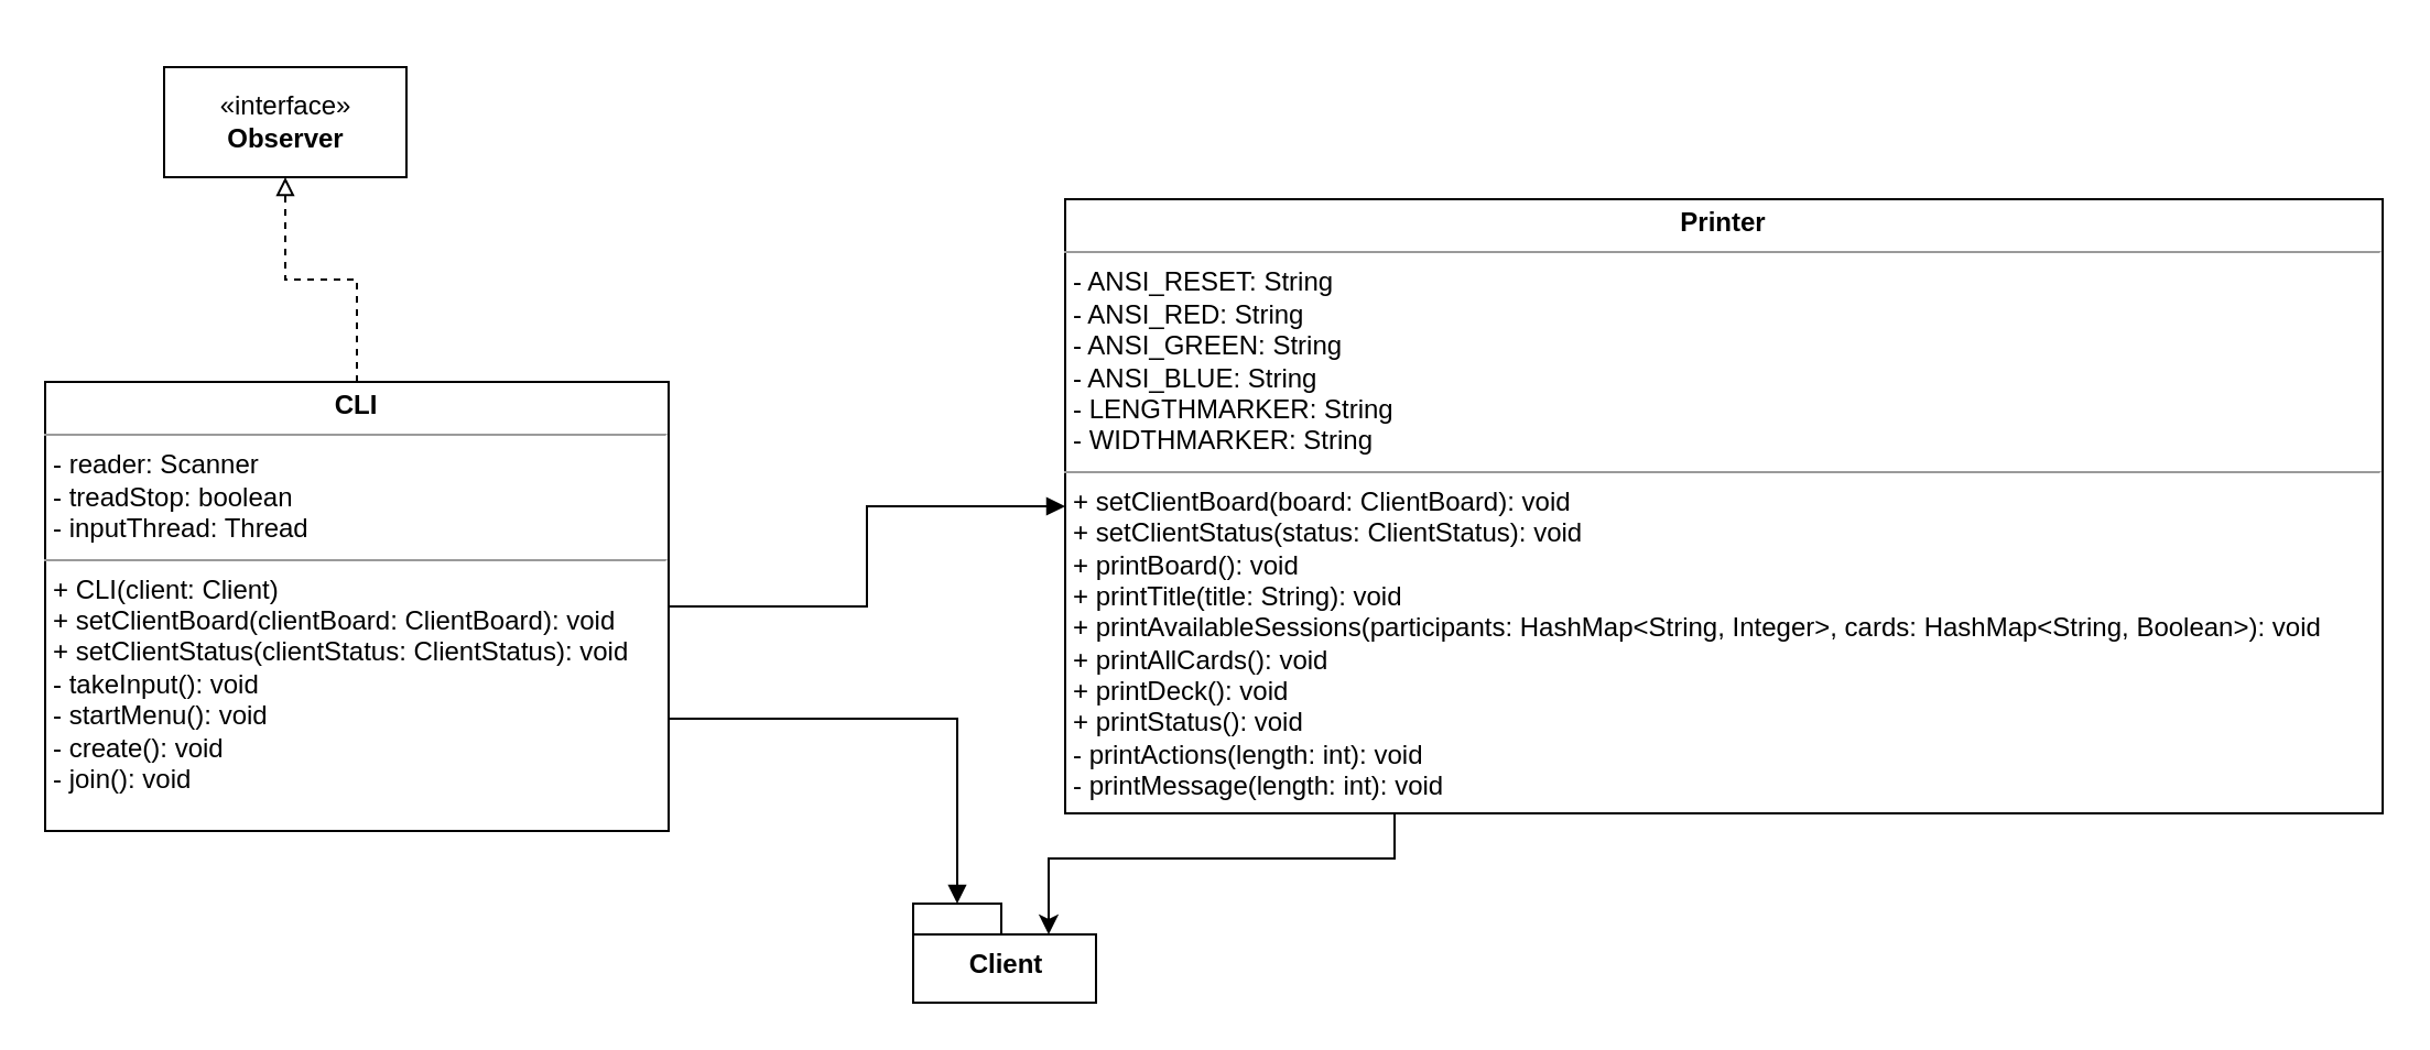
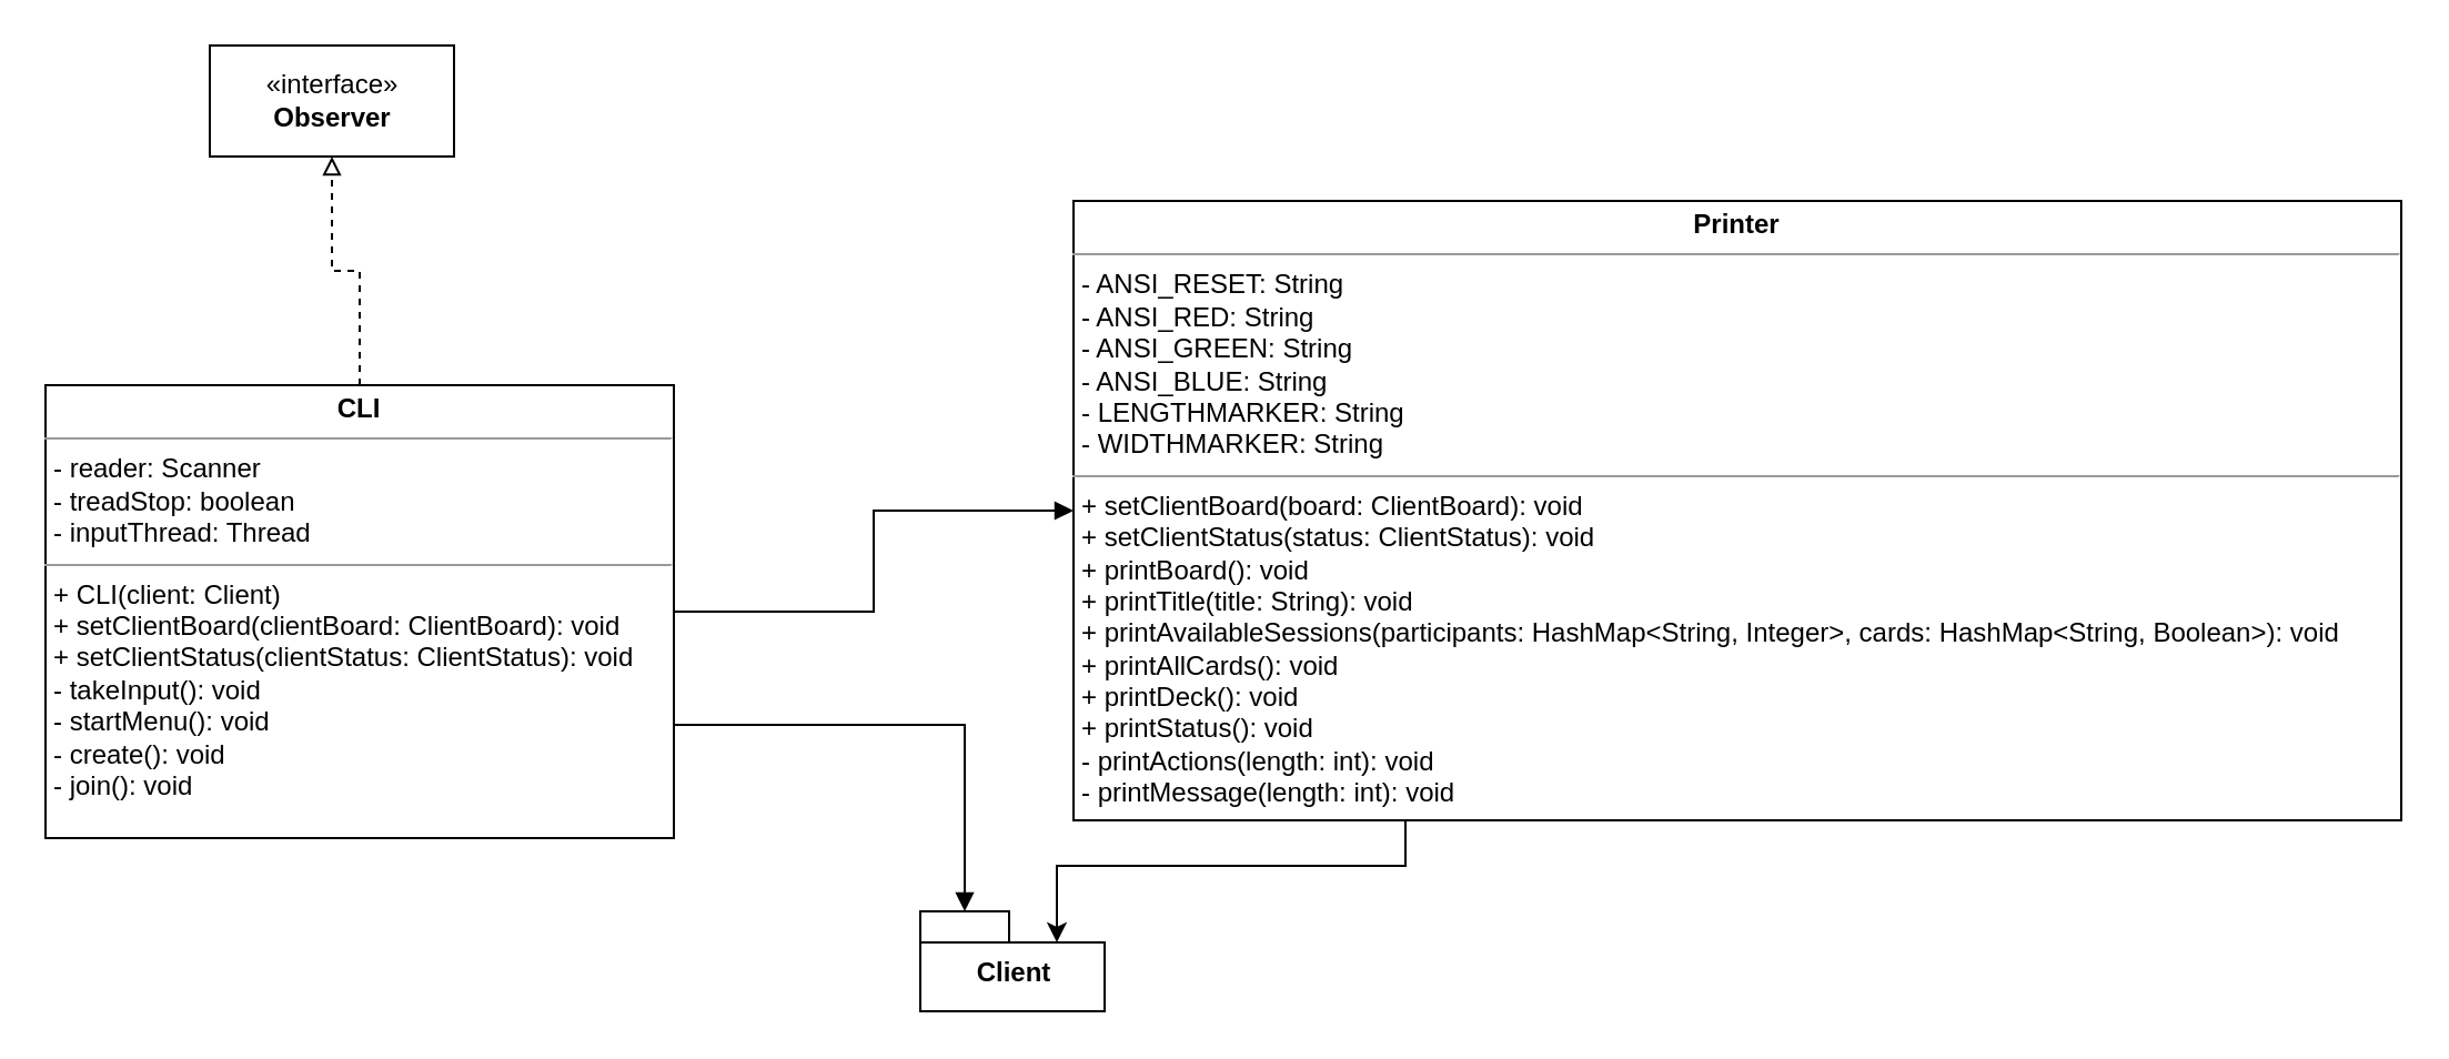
  <mxCell id="0" />
  <mxCell id="1" parent="0" />
- <mxCell id="2" value="«interface»&lt;br&gt;&lt;b&gt;Observer&lt;/b&gt;" style="html=1;" parent="1" vertex="1"><mxGeometry x="74" y="30" width="110" height="50" as="geometry" /></mxCell>
+ <mxCell id="2" value="«interface»&lt;br&gt;&lt;b&gt;Observer&lt;/b&gt;" style="html=1;" parent="1" vertex="1"><mxGeometry x="94" y="20" width="110" height="50" as="geometry" /></mxCell>
  <mxCell id="3" style="edgeStyle=orthogonalEdgeStyle;rounded=0;orthogonalLoop=1;jettySize=auto;html=1;endArrow=block;endFill=1;" parent="1" source="6" target="8" edge="1"><mxGeometry relative="1" as="geometry" /></mxCell>
  <mxCell id="4" style="edgeStyle=orthogonalEdgeStyle;rounded=0;orthogonalLoop=1;jettySize=auto;html=1;endArrow=block;endFill=0;dashed=1;" parent="1" source="6" target="2" edge="1"><mxGeometry relative="1" as="geometry" /></mxCell>
  <mxCell id="5" style="edgeStyle=orthogonalEdgeStyle;rounded=0;orthogonalLoop=1;jettySize=auto;html=1;entryX=0;entryY=0;entryDx=20;entryDy=0;entryPerimeter=0;endArrow=block;endFill=1;exitX=1;exitY=0.75;exitDx=0;exitDy=0;" parent="1" source="6" target="9" edge="1"><mxGeometry relative="1" as="geometry" /></mxCell>
  <mxCell id="6" value="&lt;p style=&quot;margin: 0px ; margin-top: 4px ; text-align: center&quot;&gt;&lt;b&gt;CLI&lt;/b&gt;&lt;/p&gt;&lt;hr size=&quot;1&quot;&gt;&lt;p style=&quot;margin: 0px ; margin-left: 4px&quot;&gt;- reader: Scanner&lt;br&gt;&lt;/p&gt;&lt;p style=&quot;margin: 0px ; margin-left: 4px&quot;&gt;- treadStop: boolean&lt;/p&gt;&lt;p style=&quot;margin: 0px ; margin-left: 4px&quot;&gt;- inputThread: Thread&lt;/p&gt;&lt;hr size=&quot;1&quot;&gt;&lt;p style=&quot;margin: 0px ; margin-left: 4px&quot;&gt;+ CLI(client: Client)&lt;br&gt;&lt;/p&gt;&lt;p style=&quot;margin: 0px ; margin-left: 4px&quot;&gt;+ setClientBoard(clientBoard: ClientBoard): void&lt;/p&gt;&lt;p style=&quot;margin: 0px ; margin-left: 4px&quot;&gt;+ setClientStatus(clientStatus: ClientStatus): void&lt;/p&gt;&lt;p style=&quot;margin: 0px ; margin-left: 4px&quot;&gt;- takeInput(): void&lt;/p&gt;&lt;p style=&quot;margin: 0px ; margin-left: 4px&quot;&gt;- startMenu(): void&lt;/p&gt;&lt;p style=&quot;margin: 0px ; margin-left: 4px&quot;&gt;- create(): void&lt;/p&gt;&lt;p style=&quot;margin: 0px ; margin-left: 4px&quot;&gt;- join(): void&lt;/p&gt;" style="verticalAlign=top;align=left;overflow=fill;fontSize=12;fontFamily=Helvetica;html=1;" parent="1" vertex="1"><mxGeometry x="20" y="173" width="283" height="204" as="geometry" /></mxCell>
  <mxCell id="7" style="edgeStyle=orthogonalEdgeStyle;rounded=0;orthogonalLoop=1;jettySize=auto;html=1;entryX=0;entryY=0;entryDx=61.5;entryDy=14;entryPerimeter=0;exitX=0.25;exitY=1;exitDx=0;exitDy=0;" edge="1" parent="1" source="8" target="9"><mxGeometry relative="1" as="geometry" /></mxCell>
  <mxCell id="8" value="&lt;p style=&quot;margin: 0px ; margin-top: 4px ; text-align: center&quot;&gt;&lt;b&gt;Printer&lt;/b&gt;&lt;/p&gt;&lt;hr size=&quot;1&quot;&gt;&lt;p style=&quot;margin: 0px ; margin-left: 4px&quot;&gt;- ANSI_RESET: String&lt;/p&gt;&lt;p style=&quot;margin: 0px ; margin-left: 4px&quot;&gt;- ANSI_RED: String&lt;/p&gt;&lt;p style=&quot;margin: 0px ; margin-left: 4px&quot;&gt;- ANSI_GREEN: String&lt;/p&gt;&lt;p style=&quot;margin: 0px ; margin-left: 4px&quot;&gt;- ANSI_BLUE: String&lt;/p&gt;&lt;p style=&quot;margin: 0px ; margin-left: 4px&quot;&gt;- LENGTHMARKER: String&lt;/p&gt;&lt;p style=&quot;margin: 0px ; margin-left: 4px&quot;&gt;- WIDTHMARKER: String&lt;/p&gt;&lt;hr size=&quot;1&quot;&gt;&lt;p style=&quot;margin: 0px ; margin-left: 4px&quot;&gt;+ setClientBoard(board: ClientBoard): void&lt;/p&gt;&lt;p style=&quot;margin: 0px ; margin-left: 4px&quot;&gt;+ setClientStatus(status: ClientStatus): void&lt;/p&gt;&lt;p style=&quot;margin: 0px ; margin-left: 4px&quot;&gt;+ printBoard(): void&lt;/p&gt;&lt;p style=&quot;margin: 0px ; margin-left: 4px&quot;&gt;+ printTitle(title: String): void&lt;/p&gt;&lt;p style=&quot;margin: 0px ; margin-left: 4px&quot;&gt;+ printAvailableSessions(participants: HashMap&amp;lt;String, Integer&amp;gt;, cards: HashMap&amp;lt;String, Boolean&amp;gt;): void&lt;/p&gt;&lt;p style=&quot;margin: 0px ; margin-left: 4px&quot;&gt;+ printAllCards(): void&lt;/p&gt;&lt;p style=&quot;margin: 0px ; margin-left: 4px&quot;&gt;+ printDeck(): void&lt;/p&gt;&lt;p style=&quot;margin: 0px ; margin-left: 4px&quot;&gt;+ printStatus(): void&lt;/p&gt;&lt;p style=&quot;margin: 0px ; margin-left: 4px&quot;&gt;- printActions(length: int): void&lt;/p&gt;&lt;p style=&quot;margin: 0px ; margin-left: 4px&quot;&gt;- printMessage(length: int): void&lt;/p&gt;&lt;p style=&quot;margin: 0px ; margin-left: 4px&quot;&gt;&lt;br&gt;&lt;/p&gt;&lt;p style=&quot;margin: 0px ; margin-left: 4px&quot;&gt;&lt;br&gt;&lt;/p&gt;" style="verticalAlign=top;align=left;overflow=fill;fontSize=12;fontFamily=Helvetica;html=1;" parent="1" vertex="1"><mxGeometry x="483" y="90" width="598" height="279" as="geometry" /></mxCell>
  <mxCell id="9" value="Client" style="shape=folder;fontStyle=1;spacingTop=10;tabWidth=40;tabHeight=14;tabPosition=left;html=1;" parent="1" vertex="1"><mxGeometry x="414" y="410" width="83" height="45" as="geometry" /></mxCell>
